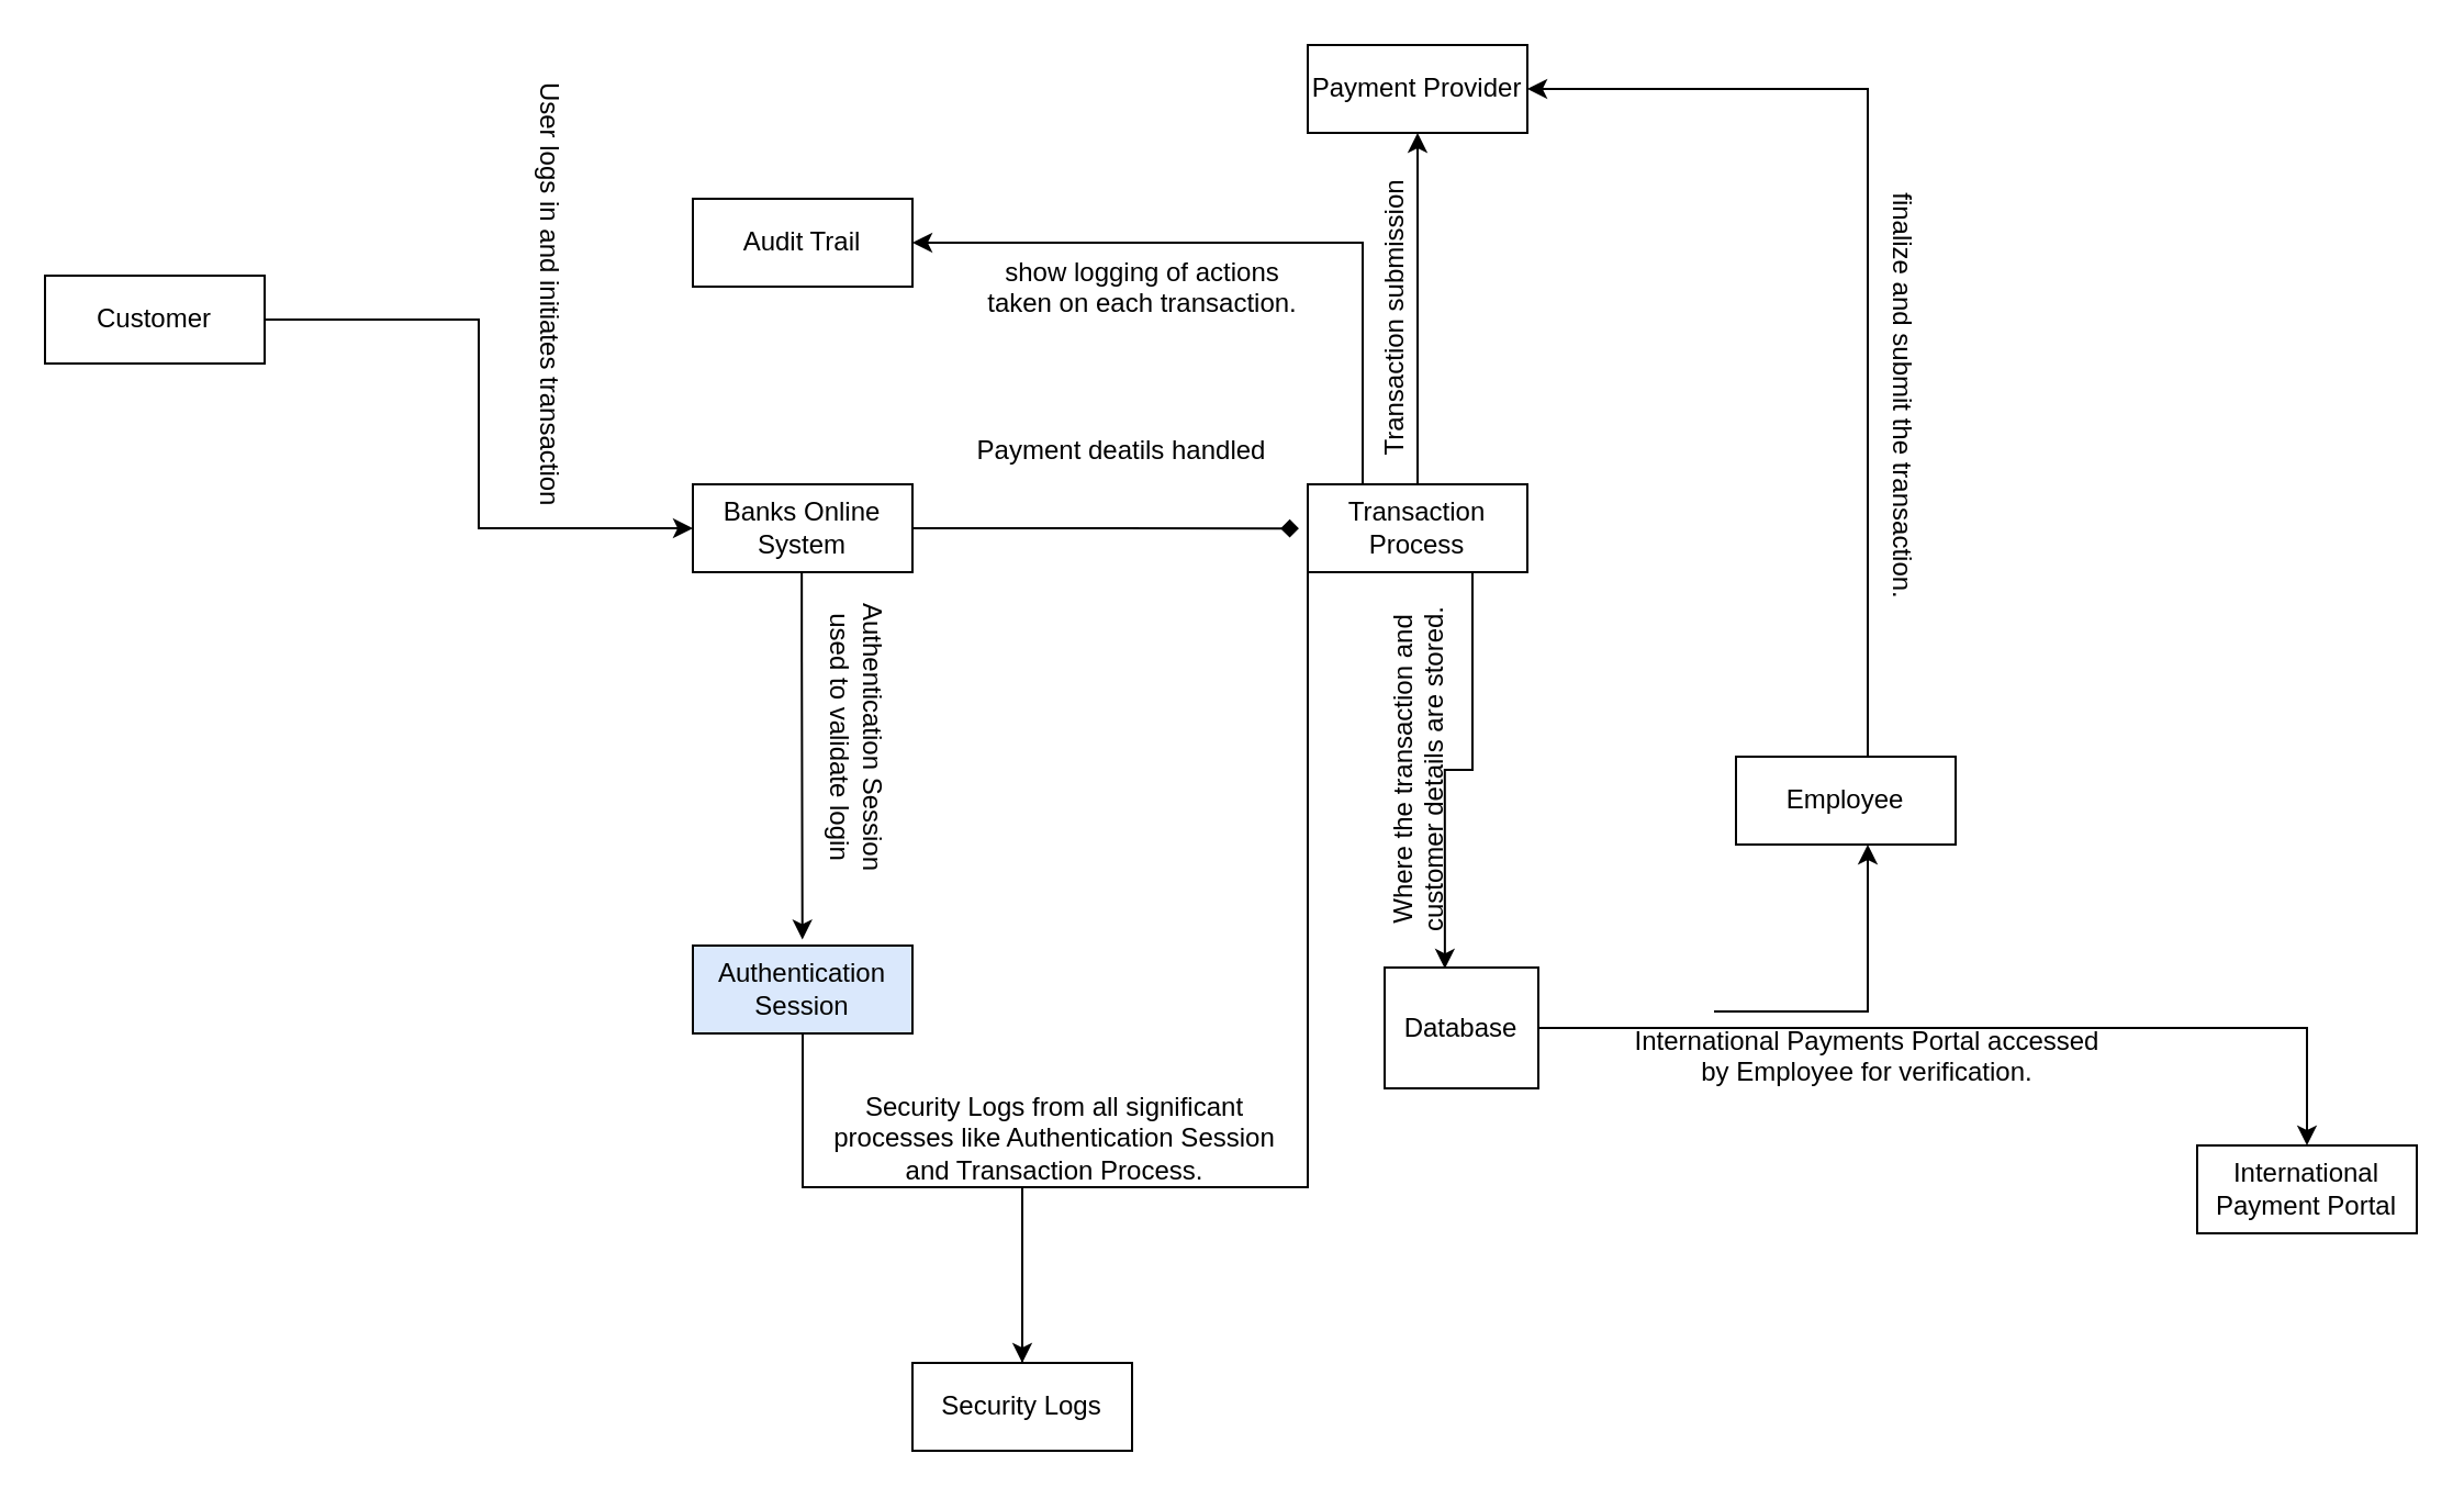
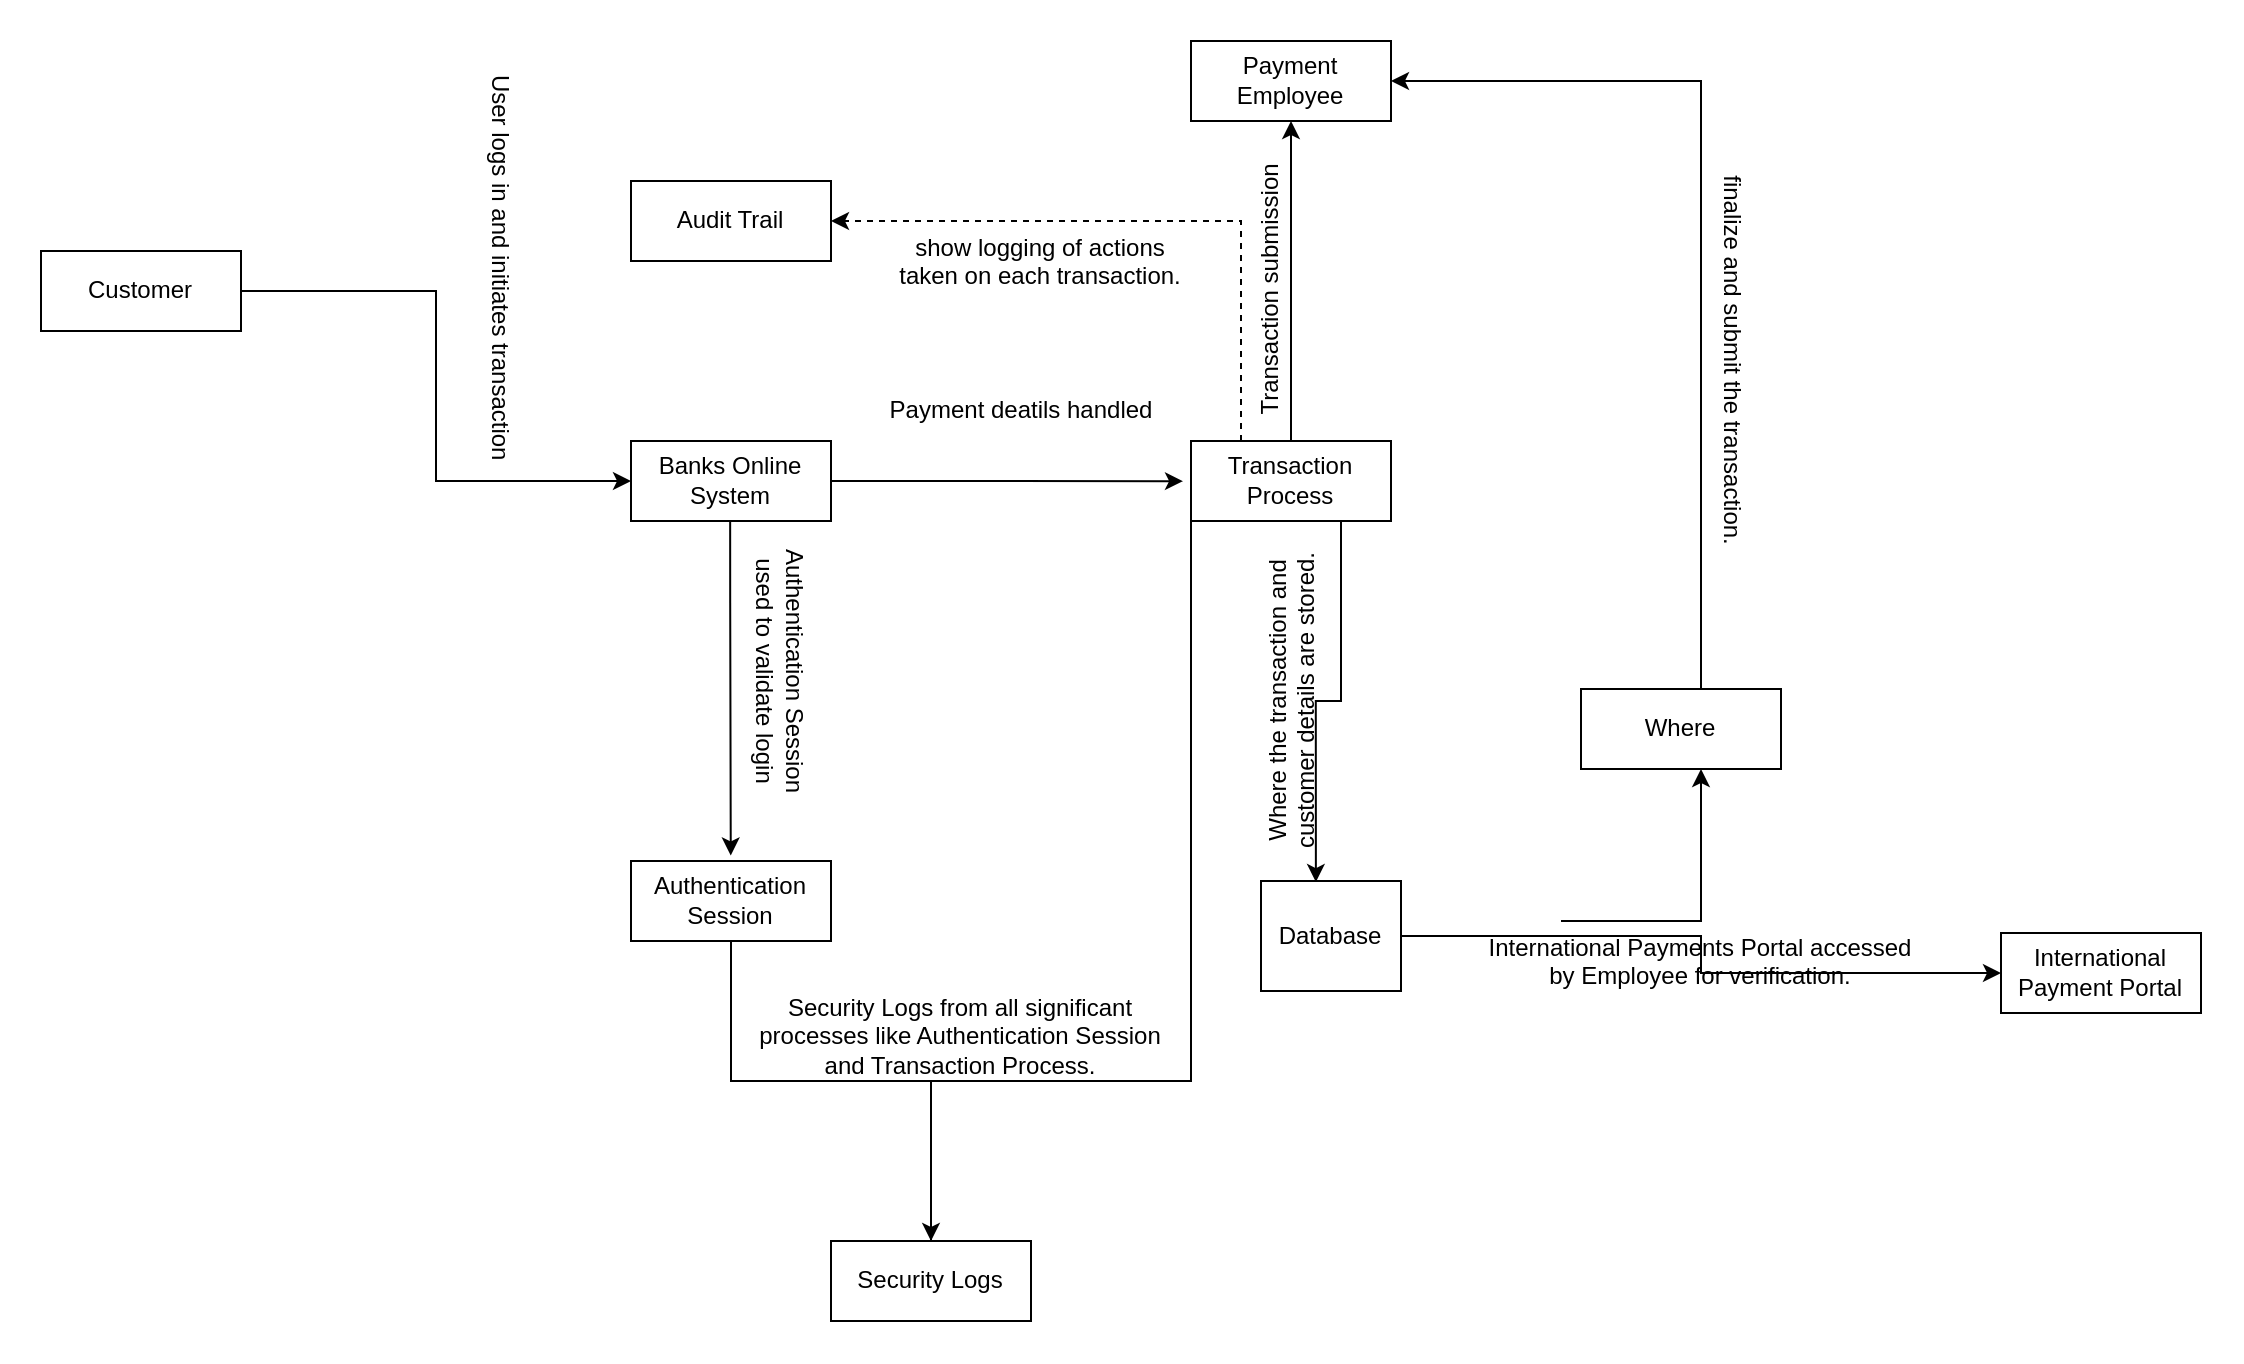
  <mxCell id="0" />
  <mxCell id="1" parent="0" />
  <mxCell id="2" style="edgeStyle=orthogonalEdgeStyle;rounded=0;orthogonalLoop=1;jettySize=auto;html=1;exitX=1;exitY=0.5;exitDx=0;exitDy=0;entryX=0;entryY=0.5;entryDx=0;entryDy=0;" parent="1" source="3" target="6" edge="1"><mxGeometry relative="1" as="geometry" /></mxCell>
  <mxCell id="3" value="Customer" style="whiteSpace=wrap;html=1;align=center;" parent="1" vertex="1"><mxGeometry x="20" y="125" width="100" height="40" as="geometry" /></mxCell>
  <mxCell id="4" style="edgeStyle=orthogonalEdgeStyle;rounded=0;orthogonalLoop=1;jettySize=auto;html=1;exitX=0.5;exitY=1;exitDx=0;exitDy=0;entryX=0.503;entryY=-0.069;entryDx=0;entryDy=0;entryPerimeter=0;" parent="1" edge="1"><mxGeometry relative="1" as="geometry"><mxPoint x="364.58" y="260" as="sourcePoint" /><mxPoint x="364.88" y="427.24" as="targetPoint" /><Array as="points"><mxPoint x="365" y="301" /><mxPoint x="365" y="301" /></Array></mxGeometry></mxCell>
- <mxCell id="5" style="edgeStyle=orthogonalEdgeStyle;rounded=0;orthogonalLoop=1;jettySize=auto;html=1;exitX=1;exitY=0.5;exitDx=0;exitDy=0;entryX=-0.04;entryY=0.502;entryDx=0;entryDy=0;entryPerimeter=0;endArrow=diamond;" parent="1" source="6" target="13" edge="1"><mxGeometry relative="1" as="geometry" /></mxCell>
+ <mxCell id="5" style="edgeStyle=orthogonalEdgeStyle;rounded=0;orthogonalLoop=1;jettySize=auto;html=1;exitX=1;exitY=0.5;exitDx=0;exitDy=0;entryX=-0.04;entryY=0.502;entryDx=0;entryDy=0;entryPerimeter=0;" parent="1" source="6" target="13" edge="1"><mxGeometry relative="1" as="geometry" /></mxCell>
  <mxCell id="6" value="Banks Online System" style="whiteSpace=wrap;html=1;align=center;" parent="1" vertex="1"><mxGeometry x="315" y="220" width="100" height="40" as="geometry" /></mxCell>
  <mxCell id="7" style="edgeStyle=orthogonalEdgeStyle;rounded=0;orthogonalLoop=1;jettySize=auto;html=1;exitX=0.5;exitY=1;exitDx=0;exitDy=0;entryX=0;entryY=0.5;entryDx=0;entryDy=0;" parent="1" source="8" target="21" edge="1"><mxGeometry relative="1" as="geometry"><Array as="points"><mxPoint x="365" y="540" /><mxPoint x="465" y="540" /></Array></mxGeometry></mxCell>
- <mxCell id="8" value="Authentication Session" style="whiteSpace=wrap;html=1;align=center;fillColor=#dae8fc;" parent="1" vertex="1"><mxGeometry x="315" y="430" width="100" height="40" as="geometry" /></mxCell>
+ <mxCell id="8" value="Authentication Session" style="whiteSpace=wrap;html=1;align=center;" parent="1" vertex="1"><mxGeometry x="315" y="430" width="100" height="40" as="geometry" /></mxCell>
  <mxCell id="9" style="edgeStyle=orthogonalEdgeStyle;rounded=0;orthogonalLoop=1;jettySize=auto;html=1;entryX=0.5;entryY=1;entryDx=0;entryDy=0;" parent="1" source="13" target="14" edge="1"><mxGeometry relative="1" as="geometry" /></mxCell>
  <mxCell id="10" style="edgeStyle=orthogonalEdgeStyle;rounded=0;orthogonalLoop=1;jettySize=auto;html=1;exitX=0;exitY=0.75;exitDx=0;exitDy=0;entryX=0.5;entryY=0;entryDx=0;entryDy=0;" parent="1" source="13" target="21" edge="1"><mxGeometry relative="1" as="geometry"><Array as="points"><mxPoint x="595" y="540" /><mxPoint x="465" y="540" /></Array></mxGeometry></mxCell>
  <mxCell id="11" style="edgeStyle=orthogonalEdgeStyle;rounded=0;orthogonalLoop=1;jettySize=auto;html=1;exitX=0.75;exitY=1;exitDx=0;exitDy=0;entryX=0.392;entryY=0.01;entryDx=0;entryDy=0;entryPerimeter=0;" parent="1" source="13" target="20" edge="1"><mxGeometry relative="1" as="geometry" /></mxCell>
- <mxCell id="12" style="edgeStyle=orthogonalEdgeStyle;rounded=0;orthogonalLoop=1;jettySize=auto;html=1;exitX=0.25;exitY=0;exitDx=0;exitDy=0;entryX=1;entryY=0.5;entryDx=0;entryDy=0;" parent="1" source="13" target="22" edge="1"><mxGeometry relative="1" as="geometry" /></mxCell>
+ <mxCell id="12" style="edgeStyle=orthogonalEdgeStyle;rounded=0;orthogonalLoop=1;jettySize=auto;html=1;exitX=0.25;exitY=0;exitDx=0;exitDy=0;entryX=1;entryY=0.5;entryDx=0;entryDy=0;dashed=1;" parent="1" source="13" target="22" edge="1"><mxGeometry relative="1" as="geometry" /></mxCell>
  <mxCell id="13" value="Transaction Process" style="whiteSpace=wrap;html=1;align=center;" parent="1" vertex="1"><mxGeometry x="595" y="220" width="100" height="40" as="geometry" /></mxCell>
- <mxCell id="14" value="Payment Provider" style="whiteSpace=wrap;html=1;align=center;" parent="1" vertex="1"><mxGeometry x="595" y="20" width="100" height="40" as="geometry" /></mxCell>
- <mxCell id="15" value="International Payment Portal" style="whiteSpace=wrap;html=1;align=center;" parent="1" vertex="1"><mxGeometry x="1000" y="521" width="100" height="40" as="geometry" /></mxCell>
+ <mxCell id="14" value="Payment Employee" style="whiteSpace=wrap;html=1;align=center;" parent="1" vertex="1"><mxGeometry x="595" y="20" width="100" height="40" as="geometry" /></mxCell>
+ <mxCell id="15" value="International Payment Portal" style="whiteSpace=wrap;html=1;align=center;" parent="1" vertex="1"><mxGeometry x="1000" y="466" width="100" height="40" as="geometry" /></mxCell>
  <mxCell id="16" style="edgeStyle=orthogonalEdgeStyle;rounded=0;orthogonalLoop=1;jettySize=auto;html=1;startArrow=classic;startFill=1;endArrow=none;endFill=0;" parent="1" source="18" edge="1"><mxGeometry relative="1" as="geometry"><mxPoint x="780" y="460" as="targetPoint" /><Array as="points"><mxPoint x="850" y="460" /></Array></mxGeometry></mxCell>
  <mxCell id="17" style="edgeStyle=orthogonalEdgeStyle;rounded=0;orthogonalLoop=1;jettySize=auto;html=1;entryX=1;entryY=0.5;entryDx=0;entryDy=0;" parent="1" source="18" target="14" edge="1"><mxGeometry relative="1" as="geometry"><Array as="points"><mxPoint x="850" y="40" /></Array></mxGeometry></mxCell>
- <mxCell id="18" value="Employee" style="whiteSpace=wrap;html=1;align=center;" parent="1" vertex="1"><mxGeometry x="790" y="344" width="100" height="40" as="geometry" /></mxCell>
+ <mxCell id="18" value="Where" style="whiteSpace=wrap;html=1;align=center;" parent="1" vertex="1"><mxGeometry x="790" y="344" width="100" height="40" as="geometry" /></mxCell>
  <mxCell id="19" style="edgeStyle=orthogonalEdgeStyle;rounded=0;orthogonalLoop=1;jettySize=auto;html=1;exitX=1;exitY=0.5;exitDx=0;exitDy=0;" parent="1" source="20" target="15" edge="1"><mxGeometry relative="1" as="geometry" /></mxCell>
  <mxCell id="20" value="Database" style="whiteSpace=wrap;html=1;align=center;" parent="1" vertex="1"><mxGeometry x="630" y="440" width="70" height="55" as="geometry" /></mxCell>
  <mxCell id="21" value="Security Logs" style="whiteSpace=wrap;html=1;align=center;" parent="1" vertex="1"><mxGeometry x="415" y="620" width="100" height="40" as="geometry" /></mxCell>
  <mxCell id="22" value="Audit Trail" style="whiteSpace=wrap;html=1;align=center;" parent="1" vertex="1"><mxGeometry x="315" y="90" width="100" height="40" as="geometry" /></mxCell>
  <mxCell id="23" value="User logs in and initiates transaction&amp;nbsp;" style="text;html=1;align=center;verticalAlign=middle;resizable=0;points=[];autosize=1;strokeColor=none;fillColor=none;rotation=90;" parent="1" vertex="1"><mxGeometry x="140" y="120" width="220" height="30" as="geometry" /></mxCell>
  <mxCell id="24" value="Authentication Session &lt;br&gt;used to validate login" style="text;html=1;align=center;verticalAlign=middle;resizable=0;points=[];autosize=1;strokeColor=none;fillColor=none;rotation=90;" parent="1" vertex="1"><mxGeometry x="315" y="315" width="150" height="40" as="geometry" /></mxCell>
  <mxCell id="25" value="Payment deatils handled" style="text;html=1;align=center;verticalAlign=middle;resizable=0;points=[];autosize=1;strokeColor=none;fillColor=none;" parent="1" vertex="1"><mxGeometry x="435" y="190" width="150" height="30" as="geometry" /></mxCell>
  <mxCell id="26" value="Transaction submission&lt;br&gt;" style="text;html=1;align=center;verticalAlign=middle;resizable=0;points=[];autosize=1;strokeColor=none;fillColor=none;rotation=-90;" parent="1" vertex="1"><mxGeometry x="560" y="130" width="150" height="30" as="geometry" /></mxCell>
  <mxCell id="27" value="International Payments Portal accessed by Employee for verification." style="text;whiteSpace=wrap;html=1;align=center;" parent="1" vertex="1"><mxGeometry x="740" y="460" width="220" height="40" as="geometry" /></mxCell>
  <mxCell id="28" value="finalize and submit the transaction." style="text;whiteSpace=wrap;html=1;align=center;rotation=90;" parent="1" vertex="1"><mxGeometry x="750" y="160" width="220" height="40" as="geometry" /></mxCell>
  <mxCell id="29" value="Where the transaction and customer details are stored." style="text;whiteSpace=wrap;html=1;rotation=-90;align=center;" parent="1" vertex="1"><mxGeometry x="565" y="330" width="160" height="40" as="geometry" /></mxCell>
  <mxCell id="30" value="Security Logs from all significant processes like Authentication Session and Transaction Process." style="text;whiteSpace=wrap;html=1;align=center;" parent="1" vertex="1"><mxGeometry x="370" y="490" width="220" height="40" as="geometry" /></mxCell>
  <mxCell id="31" value="show logging of actions taken on each transaction." style="text;whiteSpace=wrap;html=1;align=center;" parent="1" vertex="1"><mxGeometry x="445" y="110" width="150" height="40" as="geometry" /></mxCell>
